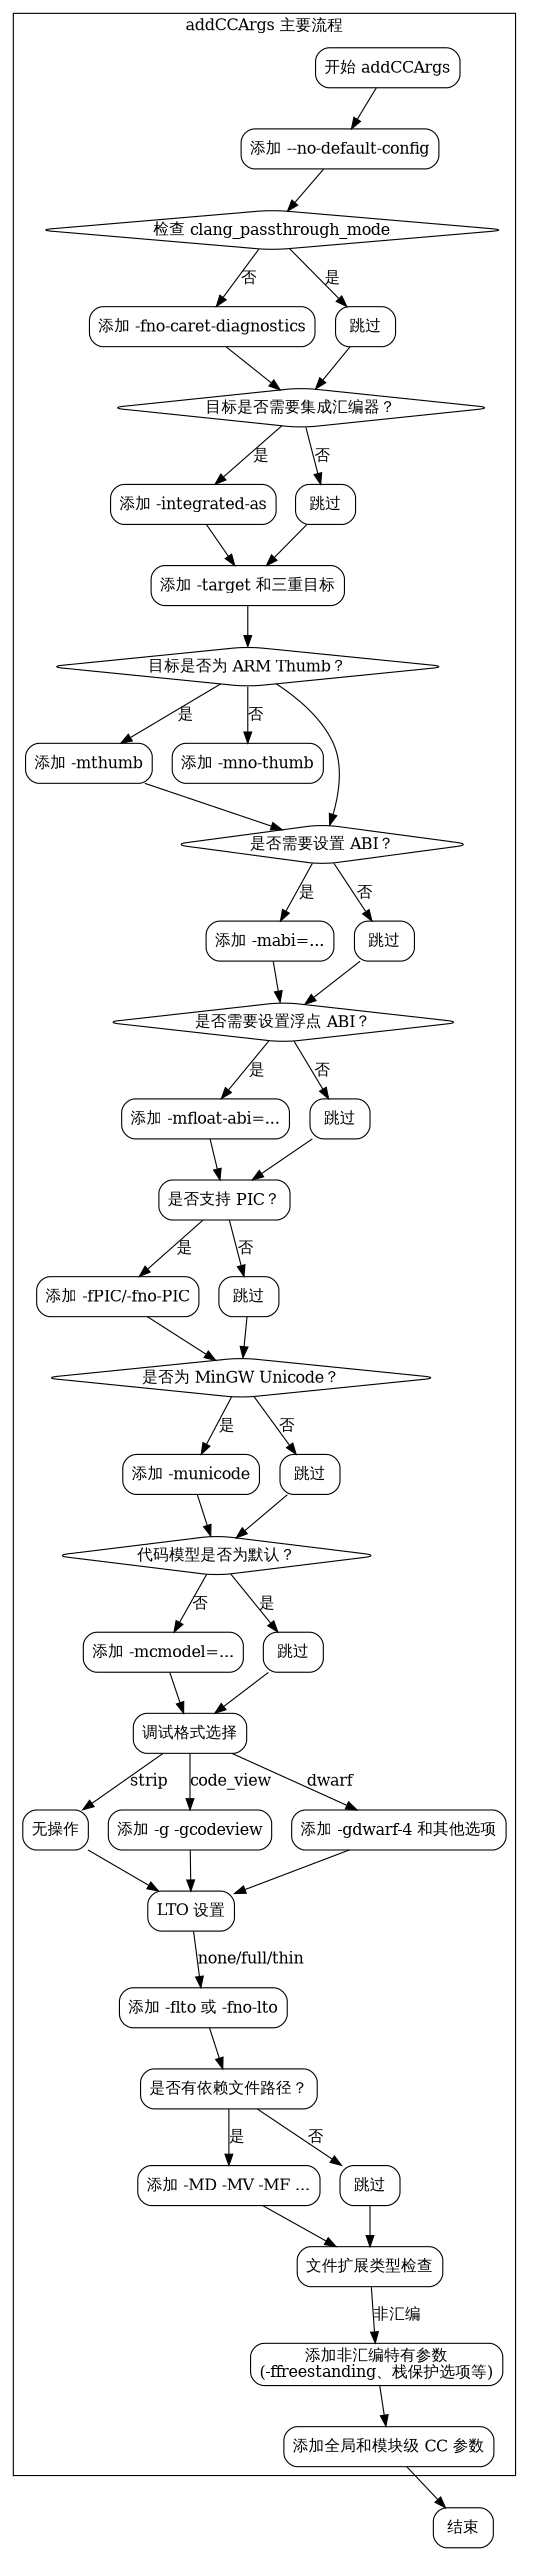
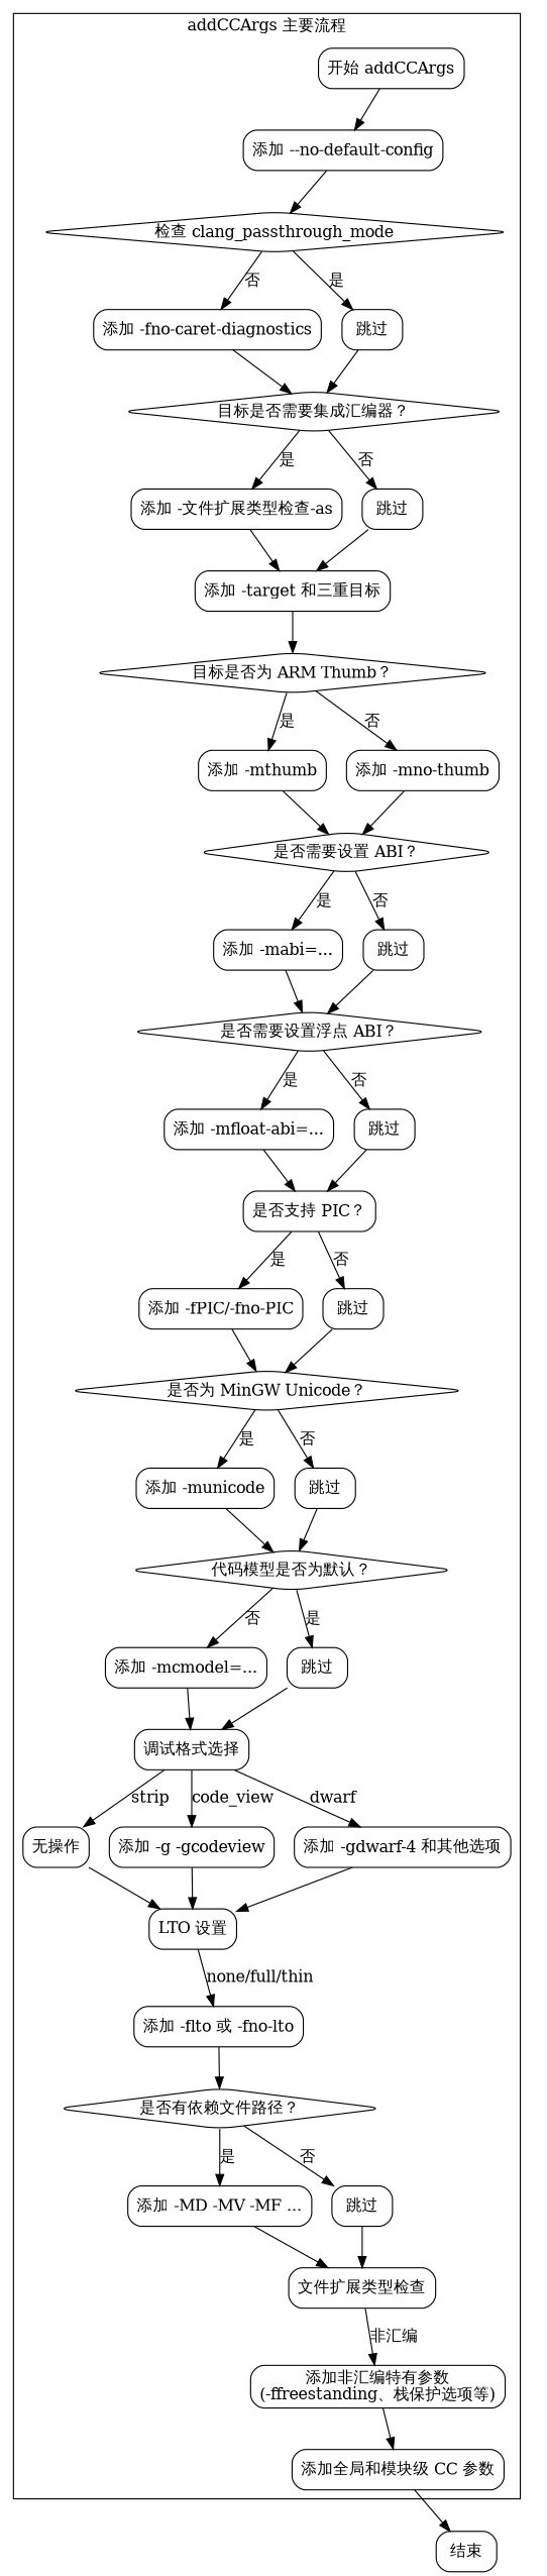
  digraph {
    node [shape=rectangle style=rounded]
    n1 [label="开始 addCCArgs"]
    n2 [label="添加 --no-default-config"]
    n3 [label="检查 clang_passthrough_mode" shape=diamond]
    n4 [label="添加 -fno-caret-diagnostics"]
    n5 [label="跳过"]
    n6 [label="目标是否需要集成汇编器？" shape=diamond]
-   n7 [label="添加 -integrated-as"]
+   n7 [label="添加 -文件扩展类型检查-as"]
    n8 [label="跳过"]
    n9 [label="添加 -target 和三重目标"]
    n10 [label="目标是否为 ARM Thumb？" shape=diamond]
    n11 [label="添加 -mthumb"]
    n12 [label="添加 -mno-thumb"]
    n13 [label="是否需要设置 ABI？" shape=diamond]
    n14 [label="添加 -mabi=..."]
    n15 [label="跳过"]
    n16 [label="是否需要设置浮点 ABI？" shape=diamond]
    n17 [label="添加 -mfloat-abi=..."]
    n18 [label="跳过"]
    n19 [label="是否支持 PIC？" shape=box]
    n20 [label="添加 -fPIC/-fno-PIC"]
    n21 [label="跳过"]
    n22 [label="是否为 MinGW Unicode？" shape=diamond]
    n23 [label="添加 -municode"]
    n24 [label="跳过"]
    n25 [label="代码模型是否为默认？" shape=diamond]
    n26 [label="添加 -mcmodel=..."]
    n27 [label="跳过"]
    n28 [label="调试格式选择"]
    n29 [label="无操作"]
    n30 [label="添加 -g -gcodeview"]
    n31 [label="添加 -gdwarf-4 和其他选项"]
    n32 [label="LTO 设置"]
    n33 [label="添加 -flto 或 -fno-lto"]
-   n34 [label="是否有依赖文件路径？" shape=box]
+   n34 [label="是否有依赖文件路径？" shape=diamond]
    n35 [label="添加 -MD -MV -MF ..."]
    n36 [label="跳过"]
    n37 [label="文件扩展类型检查"]
    n38 [label="添加非汇编特有参数\n(-ffreestanding、栈保护选项等)"]
    n39 [label="添加全局和模块级 CC 参数"]
    n40 [label="结束"]
    subgraph cluster_1 {
      label="addCCArgs 主要流程"
      n1
      n2
      n3
      n4
      n5
      n6
      n7
      n8
      n9
      n10
      n11
      n12
      n13
      n14
      n15
      n16
      n17
      n18
      n19
      n20
      n21
      n22
      n23
      n24
      n25
      n26
      n27
      n28
      n29
      n30
      n31
      n32
      n33
      n34
      n35
      n36
      n37
      n38
      n39
    }
    n1 -> n2
    n1 -> n40 [style=invis]
    n2 -> n3
    n3 -> n4 [label="否"]
    n3 -> n5 [label="是"]
    n4 -> n6
    n5 -> n6
    n6 -> n7 [label="是"]
    n6 -> n8 [label="否"]
    n7 -> n9
    n8 -> n9
    n9 -> n10
    n10 -> n11 [label="是"]
    n10 -> n12 [label="否"]
    n11 -> n13
-   n10 -> n13
+   n12 -> n13
    n13 -> n14 [label="是"]
    n13 -> n15 [label="否"]
    n14 -> n16
    n15 -> n16
    n16 -> n17 [label="是"]
    n16 -> n18 [label="否"]
    n17 -> n19
    n18 -> n19
    n19 -> n20 [label="是"]
    n19 -> n21 [label="否"]
    n20 -> n22
    n21 -> n22
    n22 -> n23 [label="是"]
    n22 -> n24 [label="否"]
    n23 -> n25
    n24 -> n25
    n25 -> n26 [label="否"]
    n25 -> n27 [label="是"]
    n26 -> n28
    n27 -> n28
    n28 -> n29 [label=strip]
    n28 -> n30 [label=code_view]
    n28 -> n31 [label=dwarf]
    n29 -> n32
    n30 -> n32
    n31 -> n32
    n32 -> n33 [label="none/full/thin"]
    n33 -> n34
    n34 -> n35 [label="是"]
    n34 -> n36 [label="否"]
    n35 -> n37
    n36 -> n37
    n37 -> n38 [label="非汇编"]
    n38 -> n39
    n39 -> n40
  }
